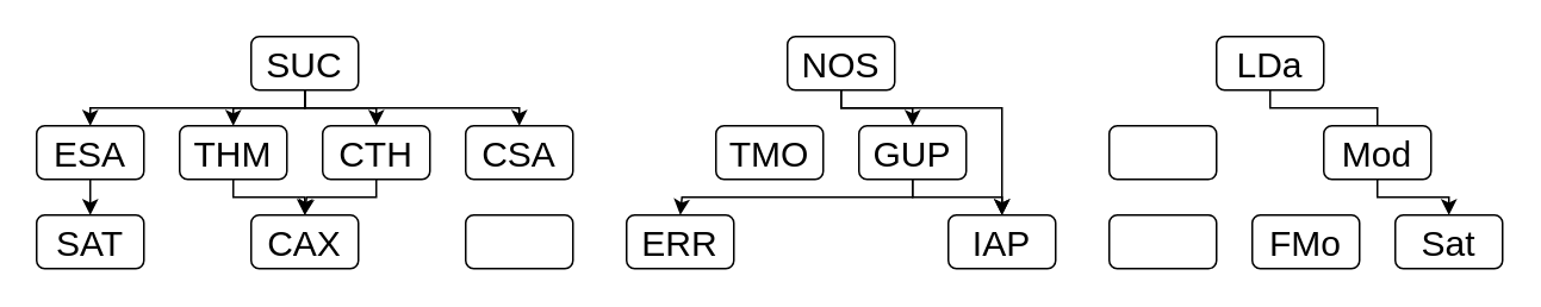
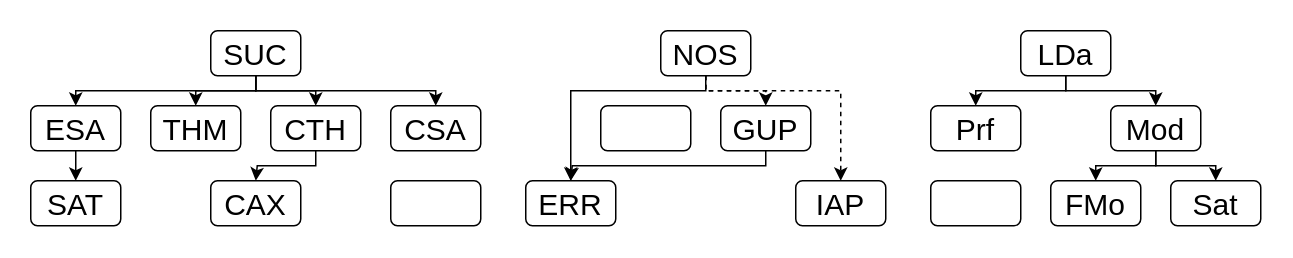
  <mxCell id="0" />
  <mxCell id="1" parent="0" />
  <mxCell id="2" value="" style="group" parent="1" vertex="1" connectable="0"><mxGeometry x="20" y="70" width="60" height="30" as="geometry" /></mxCell>
  <mxCell id="3" value="" style="rounded=1;whiteSpace=wrap;html=1;" parent="2" vertex="1"><mxGeometry width="60" height="30" as="geometry" /></mxCell>
  <mxCell id="4" value="&lt;font style=&quot;font-size: 20px;&quot;&gt;ESA&lt;/font&gt;" style="text;html=1;strokeColor=none;fillColor=none;align=center;verticalAlign=middle;whiteSpace=wrap;rounded=0;" parent="2" vertex="1"><mxGeometry width="60" height="30" as="geometry" /></mxCell>
  <mxCell id="5" value="" style="group" parent="1" vertex="1" connectable="0"><mxGeometry x="100" y="70" width="60" height="30" as="geometry" /></mxCell>
  <mxCell id="6" value="" style="rounded=1;whiteSpace=wrap;html=1;" parent="5" vertex="1"><mxGeometry width="60" height="30" as="geometry" /></mxCell>
  <mxCell id="7" value="&lt;font style=&quot;font-size: 20px;&quot;&gt;THM&lt;/font&gt;" style="text;html=1;strokeColor=none;fillColor=none;align=center;verticalAlign=middle;whiteSpace=wrap;rounded=0;" parent="5" vertex="1"><mxGeometry width="60" height="30" as="geometry" /></mxCell>
  <mxCell id="8" value="" style="group" parent="1" vertex="1" connectable="0"><mxGeometry x="20" y="120" width="60" height="30" as="geometry" /></mxCell>
  <mxCell id="9" value="" style="rounded=1;whiteSpace=wrap;html=1;" parent="8" vertex="1"><mxGeometry width="60" height="30" as="geometry" /></mxCell>
  <mxCell id="10" value="&lt;font style=&quot;font-size: 20px;&quot;&gt;SAT&lt;/font&gt;" style="text;html=1;strokeColor=none;fillColor=none;align=center;verticalAlign=middle;whiteSpace=wrap;rounded=0;" parent="8" vertex="1"><mxGeometry width="60" height="30" as="geometry" /></mxCell>
  <mxCell id="11" value="" style="group" parent="1" vertex="1" connectable="0"><mxGeometry x="140" y="120" width="60" height="30" as="geometry" /></mxCell>
  <mxCell id="12" value="" style="rounded=1;whiteSpace=wrap;html=1;" parent="11" vertex="1"><mxGeometry width="60" height="30" as="geometry" /></mxCell>
  <mxCell id="13" value="&lt;font style=&quot;font-size: 20px;&quot;&gt;CAX&lt;/font&gt;" style="text;html=1;strokeColor=none;fillColor=none;align=center;verticalAlign=middle;whiteSpace=wrap;rounded=0;" parent="11" vertex="1"><mxGeometry width="60" height="30" as="geometry" /></mxCell>
  <mxCell id="14" value="" style="group" parent="1" vertex="1" connectable="0"><mxGeometry x="180" y="70" width="60" height="30" as="geometry" /></mxCell>
  <mxCell id="15" value="" style="rounded=1;whiteSpace=wrap;html=1;" parent="14" vertex="1"><mxGeometry width="60" height="30" as="geometry" /></mxCell>
  <mxCell id="16" style="edgeStyle=orthogonalEdgeStyle;rounded=0;orthogonalLoop=1;jettySize=auto;html=1;exitX=0.5;exitY=1;exitDx=0;exitDy=0;" parent="14" source="17" edge="1"><mxGeometry relative="1" as="geometry"><mxPoint x="-10" y="50" as="targetPoint" /><Array as="points"><mxPoint x="30" y="40" /><mxPoint x="-9" y="40" /></Array></mxGeometry></mxCell>
  <mxCell id="17" value="&lt;font style=&quot;font-size: 20px;&quot;&gt;CTH&lt;/font&gt;" style="text;html=1;strokeColor=none;fillColor=none;align=center;verticalAlign=middle;whiteSpace=wrap;rounded=0;" parent="14" vertex="1"><mxGeometry width="60" height="30" as="geometry" /></mxCell>
  <mxCell id="18" value="" style="group" parent="1" vertex="1" connectable="0"><mxGeometry x="260" y="120" width="60" height="30" as="geometry" /></mxCell>
  <mxCell id="19" value="" style="rounded=1;whiteSpace=wrap;html=1;" parent="18" vertex="1"><mxGeometry width="60" height="30" as="geometry" /></mxCell>
  <mxCell id="20" value="" style="group" parent="1" vertex="1" connectable="0"><mxGeometry x="260" y="70" width="60" height="30" as="geometry" /></mxCell>
  <mxCell id="21" value="" style="rounded=1;whiteSpace=wrap;html=1;" parent="20" vertex="1"><mxGeometry width="60" height="30" as="geometry" /></mxCell>
  <mxCell id="22" value="&lt;font style=&quot;font-size: 20px;&quot;&gt;CSA&lt;/font&gt;" style="text;html=1;strokeColor=none;fillColor=none;align=center;verticalAlign=middle;whiteSpace=wrap;rounded=0;" parent="20" vertex="1"><mxGeometry width="60" height="30" as="geometry" /></mxCell>
  <mxCell id="23" style="edgeStyle=orthogonalEdgeStyle;rounded=0;orthogonalLoop=1;jettySize=auto;html=1;exitX=0.5;exitY=1;exitDx=0;exitDy=0;entryX=0.5;entryY=0;entryDx=0;entryDy=0;" parent="1" target="7" edge="1"><mxGeometry relative="1" as="geometry"><Array as="points"><mxPoint x="170" y="60" /><mxPoint x="130" y="60" /></Array><mxPoint x="170" y="50" as="sourcePoint" /></mxGeometry></mxCell>
  <mxCell id="24" style="edgeStyle=orthogonalEdgeStyle;rounded=0;orthogonalLoop=1;jettySize=auto;html=1;exitX=0.5;exitY=1;exitDx=0;exitDy=0;entryX=0.5;entryY=0;entryDx=0;entryDy=0;" parent="1" target="17" edge="1"><mxGeometry relative="1" as="geometry"><Array as="points"><mxPoint x="170" y="60" /><mxPoint x="210" y="60" /></Array><mxPoint x="170" y="50" as="sourcePoint" /></mxGeometry></mxCell>
  <mxCell id="25" style="edgeStyle=orthogonalEdgeStyle;rounded=0;orthogonalLoop=1;jettySize=auto;html=1;exitX=0.5;exitY=1;exitDx=0;exitDy=0;entryX=0.5;entryY=0;entryDx=0;entryDy=0;" parent="1" target="22" edge="1"><mxGeometry relative="1" as="geometry"><Array as="points"><mxPoint x="170" y="60" /><mxPoint x="290" y="60" /></Array><mxPoint x="170" y="50" as="sourcePoint" /></mxGeometry></mxCell>
  <mxCell id="26" style="edgeStyle=orthogonalEdgeStyle;rounded=0;orthogonalLoop=1;jettySize=auto;html=1;exitX=0.5;exitY=1;exitDx=0;exitDy=0;entryX=0.5;entryY=0;entryDx=0;entryDy=0;" parent="1" target="4" edge="1"><mxGeometry relative="1" as="geometry"><Array as="points"><mxPoint x="170" y="60" /><mxPoint x="50" y="60" /></Array><mxPoint x="170" y="50" as="sourcePoint" /></mxGeometry></mxCell>
- <mxCell id="27" style="edgeStyle=orthogonalEdgeStyle;rounded=0;orthogonalLoop=1;jettySize=auto;html=1;exitX=0.5;exitY=1;exitDx=0;exitDy=0;entryX=0.5;entryY=0;entryDx=0;entryDy=0;" parent="1" source="7" target="13" edge="1"><mxGeometry relative="1" as="geometry"><Array as="points"><mxPoint x="130" y="110" /><mxPoint x="170" y="110" /></Array></mxGeometry></mxCell>
  <mxCell id="28" style="edgeStyle=orthogonalEdgeStyle;rounded=0;orthogonalLoop=1;jettySize=auto;html=1;exitX=0.5;exitY=1;exitDx=0;exitDy=0;entryX=0.5;entryY=0;entryDx=0;entryDy=0;" parent="1" source="4" target="10" edge="1"><mxGeometry relative="1" as="geometry" /></mxCell>
  <mxCell id="29" value="" style="group" vertex="1" connectable="0" parent="1"><mxGeometry x="140" y="20" width="60" height="30" as="geometry" /></mxCell>
  <mxCell id="30" value="" style="rounded=1;whiteSpace=wrap;html=1;" vertex="1" parent="29"><mxGeometry width="60" height="30" as="geometry" /></mxCell>
  <mxCell id="31" value="&lt;font style=&quot;font-size: 20px;&quot;&gt;SUC&lt;/font&gt;" style="text;html=1;strokeColor=none;fillColor=none;align=center;verticalAlign=middle;whiteSpace=wrap;rounded=0;" vertex="1" parent="29"><mxGeometry width="60" height="30" as="geometry" /></mxCell>
  <mxCell id="32" value="" style="group" vertex="1" connectable="0" parent="1"><mxGeometry x="440" y="20" width="60" height="30" as="geometry" /></mxCell>
  <mxCell id="33" value="" style="rounded=1;whiteSpace=wrap;html=1;" vertex="1" parent="32"><mxGeometry width="60" height="30" as="geometry" /></mxCell>
  <mxCell id="34" value="&lt;font style=&quot;font-size: 20px;&quot;&gt;NOS&lt;/font&gt;" style="text;html=1;strokeColor=none;fillColor=none;align=center;verticalAlign=middle;whiteSpace=wrap;rounded=0;" vertex="1" parent="32"><mxGeometry width="60" height="30" as="geometry" /></mxCell>
  <mxCell id="35" value="" style="group" vertex="1" connectable="0" parent="1"><mxGeometry x="530" y="120" width="60" height="30" as="geometry" /></mxCell>
  <mxCell id="36" value="" style="rounded=1;whiteSpace=wrap;html=1;" vertex="1" parent="35"><mxGeometry width="60" height="30" as="geometry" /></mxCell>
  <mxCell id="37" value="&lt;font style=&quot;font-size: 20px;&quot;&gt;IAP&lt;/font&gt;" style="text;html=1;strokeColor=none;fillColor=none;align=center;verticalAlign=middle;whiteSpace=wrap;rounded=0;" vertex="1" parent="35"><mxGeometry width="60" height="30" as="geometry" /></mxCell>
  <mxCell id="38" value="" style="group" vertex="1" connectable="0" parent="1"><mxGeometry x="480" y="70" width="60" height="30" as="geometry" /></mxCell>
  <mxCell id="39" value="" style="rounded=1;whiteSpace=wrap;html=1;" vertex="1" parent="38"><mxGeometry width="60" height="30" as="geometry" /></mxCell>
  <mxCell id="40" style="edgeStyle=orthogonalEdgeStyle;rounded=0;orthogonalLoop=1;jettySize=auto;html=1;exitX=0.5;exitY=1;exitDx=0;exitDy=0;" edge="1" parent="38" source="41"><mxGeometry relative="1" as="geometry"><mxPoint x="-100" y="50" as="targetPoint" /><Array as="points"><mxPoint x="30" y="40" /><mxPoint x="-99" y="40" /></Array></mxGeometry></mxCell>
  <mxCell id="41" value="&lt;font style=&quot;font-size: 20px;&quot;&gt;GUP&lt;/font&gt;" style="text;html=1;strokeColor=none;fillColor=none;align=center;verticalAlign=middle;whiteSpace=wrap;rounded=0;" vertex="1" parent="38"><mxGeometry width="60" height="30" as="geometry" /></mxCell>
  <mxCell id="42" value="" style="group" vertex="1" connectable="0" parent="1"><mxGeometry x="350" y="120" width="60" height="30" as="geometry" /></mxCell>
  <mxCell id="43" value="" style="rounded=1;whiteSpace=wrap;html=1;" vertex="1" parent="42"><mxGeometry width="60" height="30" as="geometry" /></mxCell>
  <mxCell id="44" value="&lt;font style=&quot;font-size: 20px;&quot;&gt;ERR&lt;/font&gt;" style="text;html=1;strokeColor=none;fillColor=none;align=center;verticalAlign=middle;whiteSpace=wrap;rounded=0;" vertex="1" parent="42"><mxGeometry width="60" height="30" as="geometry" /></mxCell>
  <mxCell id="45" value="" style="group" vertex="1" connectable="0" parent="1"><mxGeometry x="400" y="70" width="60" height="30" as="geometry" /></mxCell>
  <mxCell id="46" value="" style="rounded=1;whiteSpace=wrap;html=1;" vertex="1" parent="45"><mxGeometry width="60" height="30" as="geometry" /></mxCell>
- <mxCell id="47" value="&lt;font style=&quot;font-size: 20px;&quot;&gt;TMO&lt;/font&gt;" style="text;html=1;strokeColor=none;fillColor=none;align=center;verticalAlign=middle;whiteSpace=wrap;rounded=0;" vertex="1" parent="45"><mxGeometry width="60" height="30" as="geometry" /></mxCell>
- <mxCell id="48" style="edgeStyle=orthogonalEdgeStyle;rounded=0;orthogonalLoop=1;jettySize=auto;html=1;exitX=0.5;exitY=1;exitDx=0;exitDy=0;entryX=0.5;entryY=0;entryDx=0;entryDy=0;" edge="1" parent="1" source="34" target="41"><mxGeometry relative="1" as="geometry"><Array as="points"><mxPoint x="470" y="60" /><mxPoint x="510" y="60" /></Array></mxGeometry></mxCell>
- <mxCell id="49" style="edgeStyle=orthogonalEdgeStyle;rounded=0;orthogonalLoop=1;jettySize=auto;html=1;exitX=0.5;exitY=1;exitDx=0;exitDy=0;entryX=0.5;entryY=0;entryDx=0;entryDy=0;" edge="1" parent="1" source="34" target="37"><mxGeometry relative="1" as="geometry"><Array as="points"><mxPoint x="470" y="60" /><mxPoint x="560" y="60" /></Array></mxGeometry></mxCell>
- <mxCell id="51" style="edgeStyle=orthogonalEdgeStyle;rounded=0;orthogonalLoop=1;jettySize=auto;html=1;exitX=0.5;exitY=1;exitDx=0;exitDy=0;entryX=0.5;entryY=0;entryDx=0;entryDy=0;" edge="1" parent="1" source="41" target="37"><mxGeometry relative="1" as="geometry"><Array as="points"><mxPoint x="510" y="110" /><mxPoint x="560" y="110" /></Array></mxGeometry></mxCell>
+ <mxCell id="48" style="edgeStyle=orthogonalEdgeStyle;rounded=0;orthogonalLoop=1;jettySize=auto;html=1;exitX=0.5;exitY=1;exitDx=0;exitDy=0;entryX=0.5;entryY=0;entryDx=0;entryDy=0;dashed=1;" edge="1" parent="1" source="34" target="41"><mxGeometry relative="1" as="geometry"><Array as="points"><mxPoint x="470" y="60" /><mxPoint x="510" y="60" /></Array></mxGeometry></mxCell>
+ <mxCell id="49" style="edgeStyle=orthogonalEdgeStyle;rounded=0;orthogonalLoop=1;jettySize=auto;html=1;exitX=0.5;exitY=1;exitDx=0;exitDy=0;entryX=0.5;entryY=0;entryDx=0;entryDy=0;dashed=1;" edge="1" parent="1" source="34" target="37"><mxGeometry relative="1" as="geometry"><Array as="points"><mxPoint x="470" y="60" /><mxPoint x="560" y="60" /></Array></mxGeometry></mxCell>
+ <mxCell id="50" style="edgeStyle=orthogonalEdgeStyle;rounded=0;orthogonalLoop=1;jettySize=auto;html=1;exitX=0.5;exitY=1;exitDx=0;exitDy=0;entryX=0.5;entryY=0;entryDx=0;entryDy=0;" edge="1" parent="1" source="34" target="44"><mxGeometry relative="1" as="geometry"><Array as="points"><mxPoint x="470" y="60" /><mxPoint x="380" y="60" /></Array></mxGeometry></mxCell>
  <mxCell id="52" value="" style="group" vertex="1" connectable="0" parent="1"><mxGeometry x="620" y="70" width="60" height="30" as="geometry" /></mxCell>
  <mxCell id="53" value="" style="rounded=1;whiteSpace=wrap;html=1;" vertex="1" parent="52"><mxGeometry width="60" height="30" as="geometry" /></mxCell>
+ <mxCell id="54" value="&lt;font style=&quot;font-size: 20px;&quot;&gt;Prf&lt;/font&gt;" style="text;html=1;strokeColor=none;fillColor=none;align=center;verticalAlign=middle;whiteSpace=wrap;rounded=0;" vertex="1" parent="52"><mxGeometry width="60" height="30" as="geometry" /></mxCell>
  <mxCell id="55" value="" style="group" vertex="1" connectable="0" parent="1"><mxGeometry x="680" y="20" width="60" height="30" as="geometry" /></mxCell>
  <mxCell id="56" value="" style="rounded=1;whiteSpace=wrap;html=1;" vertex="1" parent="55"><mxGeometry width="60" height="30" as="geometry" /></mxCell>
  <mxCell id="57" value="&lt;font style=&quot;font-size: 20px;&quot;&gt;LDa&lt;/font&gt;" style="text;html=1;strokeColor=none;fillColor=none;align=center;verticalAlign=middle;whiteSpace=wrap;rounded=0;" vertex="1" parent="55"><mxGeometry width="60" height="30" as="geometry" /></mxCell>
  <mxCell id="58" value="" style="group" vertex="1" connectable="0" parent="1"><mxGeometry x="780" y="120" width="60" height="30" as="geometry" /></mxCell>
  <mxCell id="59" value="" style="rounded=1;whiteSpace=wrap;html=1;" vertex="1" parent="58"><mxGeometry width="60" height="30" as="geometry" /></mxCell>
  <mxCell id="60" value="&lt;font style=&quot;font-size: 20px;&quot;&gt;Sat&lt;/font&gt;" style="text;html=1;strokeColor=none;fillColor=none;align=center;verticalAlign=middle;whiteSpace=wrap;rounded=0;" vertex="1" parent="58"><mxGeometry width="60" height="30" as="geometry" /></mxCell>
  <mxCell id="61" value="" style="group" vertex="1" connectable="0" parent="1"><mxGeometry x="700" y="120" width="60" height="30" as="geometry" /></mxCell>
  <mxCell id="62" value="" style="rounded=1;whiteSpace=wrap;html=1;" vertex="1" parent="61"><mxGeometry width="60" height="30" as="geometry" /></mxCell>
  <mxCell id="63" value="&lt;font style=&quot;font-size: 20px;&quot;&gt;FMo&lt;/font&gt;" style="text;html=1;strokeColor=none;fillColor=none;align=center;verticalAlign=middle;whiteSpace=wrap;rounded=0;" vertex="1" parent="61"><mxGeometry width="60" height="30" as="geometry" /></mxCell>
  <mxCell id="64" value="" style="group" vertex="1" connectable="0" parent="1"><mxGeometry x="620" y="120" width="60" height="30" as="geometry" /></mxCell>
  <mxCell id="65" value="" style="rounded=1;whiteSpace=wrap;html=1;" vertex="1" parent="64"><mxGeometry width="60" height="30" as="geometry" /></mxCell>
  <mxCell id="66" value="" style="group" vertex="1" connectable="0" parent="1"><mxGeometry x="740" y="70" width="60" height="30" as="geometry" /></mxCell>
  <mxCell id="67" value="" style="rounded=1;whiteSpace=wrap;html=1;" vertex="1" parent="66"><mxGeometry width="60" height="30" as="geometry" /></mxCell>
  <mxCell id="68" value="&lt;font style=&quot;font-size: 20px;&quot;&gt;Mod&lt;/font&gt;" style="text;html=1;strokeColor=none;fillColor=none;align=center;verticalAlign=middle;whiteSpace=wrap;rounded=0;" vertex="1" parent="66"><mxGeometry width="60" height="30" as="geometry" /></mxCell>
- <mxCell id="70" style="edgeStyle=orthogonalEdgeStyle;rounded=0;orthogonalLoop=1;jettySize=auto;html=1;exitX=0.5;exitY=1;exitDx=0;exitDy=0;entryX=0.5;entryY=0;entryDx=0;entryDy=0;endArrow=none;" edge="1" parent="1" source="57" target="68"><mxGeometry relative="1" as="geometry"><Array as="points"><mxPoint x="710" y="60" /><mxPoint x="770" y="60" /></Array></mxGeometry></mxCell>
+ <mxCell id="69" style="edgeStyle=orthogonalEdgeStyle;rounded=0;orthogonalLoop=1;jettySize=auto;html=1;exitX=0.5;exitY=1;exitDx=0;exitDy=0;entryX=0.5;entryY=0;entryDx=0;entryDy=0;" edge="1" parent="1" source="57" target="54"><mxGeometry relative="1" as="geometry"><Array as="points"><mxPoint x="710" y="60" /><mxPoint x="650" y="60" /></Array></mxGeometry></mxCell>
+ <mxCell id="70" style="edgeStyle=orthogonalEdgeStyle;rounded=0;orthogonalLoop=1;jettySize=auto;html=1;exitX=0.5;exitY=1;exitDx=0;exitDy=0;entryX=0.5;entryY=0;entryDx=0;entryDy=0;" edge="1" parent="1" source="57" target="68"><mxGeometry relative="1" as="geometry"><Array as="points"><mxPoint x="710" y="60" /><mxPoint x="770" y="60" /></Array></mxGeometry></mxCell>
+ <mxCell id="71" style="edgeStyle=orthogonalEdgeStyle;rounded=0;orthogonalLoop=1;jettySize=auto;html=1;exitX=0.5;exitY=1;exitDx=0;exitDy=0;entryX=0.5;entryY=0;entryDx=0;entryDy=0;" edge="1" parent="1" source="68" target="63"><mxGeometry relative="1" as="geometry"><Array as="points"><mxPoint x="770" y="110" /><mxPoint x="730" y="110" /></Array></mxGeometry></mxCell>
  <mxCell id="72" style="edgeStyle=orthogonalEdgeStyle;rounded=0;orthogonalLoop=1;jettySize=auto;html=1;exitX=0.5;exitY=1;exitDx=0;exitDy=0;entryX=0.5;entryY=0;entryDx=0;entryDy=0;" edge="1" parent="1" source="68" target="60"><mxGeometry relative="1" as="geometry"><Array as="points"><mxPoint x="770" y="110" /><mxPoint x="810" y="110" /></Array></mxGeometry></mxCell>
